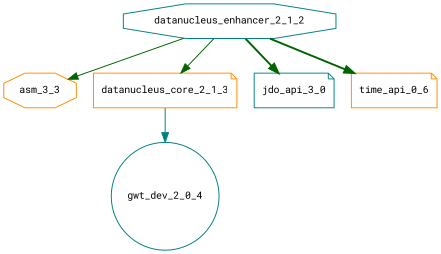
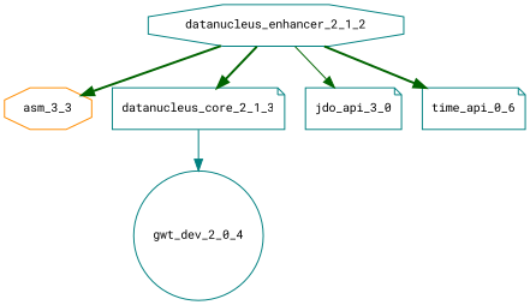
  digraph {
    fontname="Roboto Mono"
    node [color=teal fontname="Roboto Mono" fontsize=10.0 shape=note]
    edge [color=darkgreen fontname="Roboto Mono" style=bold]
    datanucleus_enhancer_2_1_2 [shape=octagon]
    asm_3_3 [color=darkorange shape=octagon]
-   datanucleus_core_2_1_3 [color=darkorange]
+   datanucleus_core_2_1_3
    jdo_api_3_0
-   time_api_0_6 [color=darkorange]
+   time_api_0_6
    gwt_dev_2_0_4 [shape=circle]
-   datanucleus_enhancer_2_1_2 -> asm_3_3 [style=solid]
-   datanucleus_enhancer_2_1_2 -> datanucleus_core_2_1_3 [style=solid]
-   datanucleus_enhancer_2_1_2 -> jdo_api_3_0
+   datanucleus_enhancer_2_1_2 -> asm_3_3
+   datanucleus_enhancer_2_1_2 -> datanucleus_core_2_1_3
+   datanucleus_enhancer_2_1_2 -> jdo_api_3_0 [style=solid]
    datanucleus_enhancer_2_1_2 -> time_api_0_6
    datanucleus_core_2_1_3 -> gwt_dev_2_0_4 [color=teal style=solid]
  }
